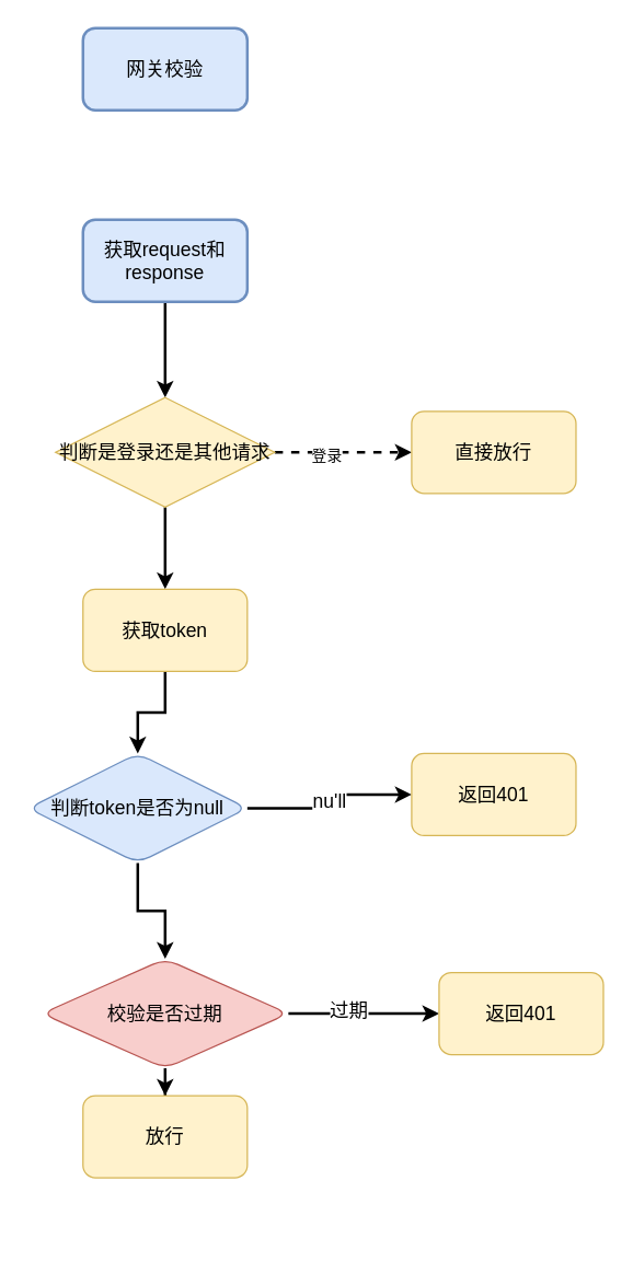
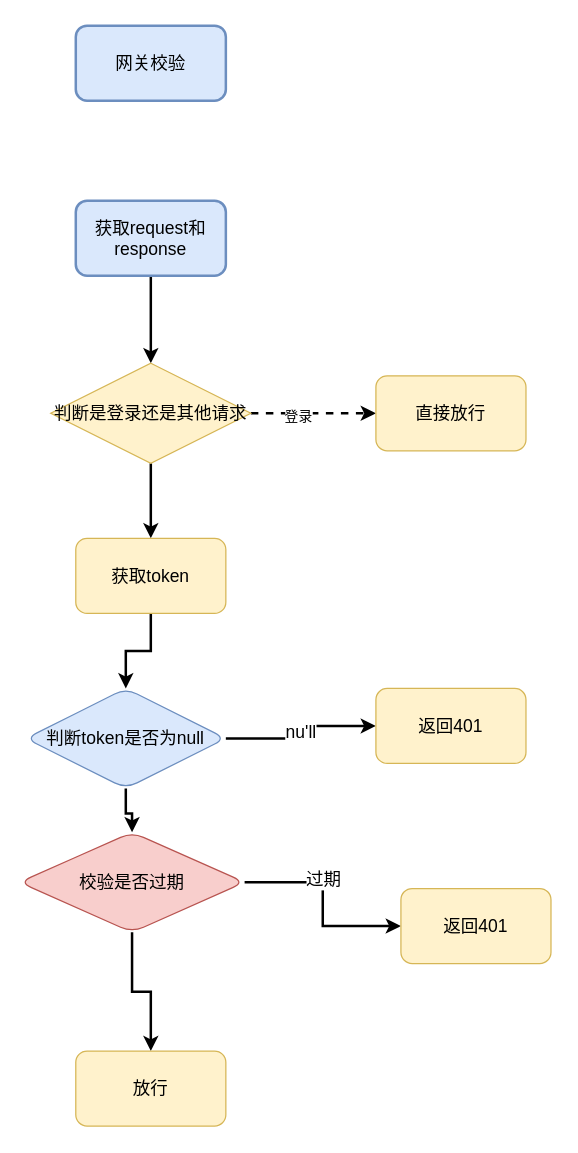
  <mxCell id="0" />
  <mxCell id="1" parent="0" />
  <mxCell id="2" value="网关校验" style="rounded=1;whiteSpace=wrap;html=1;strokeWidth=2;fontSize=14;fillColor=#dae8fc;strokeColor=#6c8ebf;" vertex="1" parent="1"><mxGeometry x="60" y="20" width="120" height="60" as="geometry" /></mxCell>
  <mxCell id="3" value="" style="edgeStyle=orthogonalEdgeStyle;rounded=0;orthogonalLoop=1;jettySize=auto;html=1;strokeWidth=2;" edge="1" parent="1" source="4"><mxGeometry relative="1" as="geometry"><mxPoint x="120" y="290" as="targetPoint" /></mxGeometry></mxCell>
  <mxCell id="4" value="获取request和&lt;br&gt;response" style="rounded=1;whiteSpace=wrap;html=1;strokeWidth=2;fontSize=14;fillColor=#dae8fc;strokeColor=#6c8ebf;" vertex="1" parent="1"><mxGeometry x="60" y="160" width="120" height="60" as="geometry" /></mxCell>
  <mxCell id="5" value="" style="edgeStyle=orthogonalEdgeStyle;rounded=0;orthogonalLoop=1;jettySize=auto;html=1;strokeWidth=2;dashed=1;" edge="1" parent="1" source="8" target="9"><mxGeometry relative="1" as="geometry" /></mxCell>
  <mxCell id="6" value="登录" style="edgeLabel;html=1;align=center;verticalAlign=middle;resizable=0;points=[];fontSize=11;fontFamily=Helvetica;fontColor=default;" vertex="1" connectable="0" parent="5"><mxGeometry x="-0.264" y="-2" relative="1" as="geometry"><mxPoint as="offset" /></mxGeometry></mxCell>
  <mxCell id="7" value="" style="edgeStyle=orthogonalEdgeStyle;shape=connector;rounded=0;orthogonalLoop=1;jettySize=auto;html=1;labelBackgroundColor=default;fontFamily=Helvetica;fontSize=11;fontColor=default;endArrow=classic;strokeColor=default;strokeWidth=2;" edge="1" parent="1" source="8" target="11"><mxGeometry relative="1" as="geometry" /></mxCell>
  <mxCell id="8" value="&lt;span style=&quot;font-size: 14px;&quot;&gt;判断是登录还是其他请求&lt;/span&gt;" style="rhombus;whiteSpace=wrap;html=1;fillColor=#fff2cc;strokeColor=#d6b656;" vertex="1" parent="1"><mxGeometry x="40" y="290" width="160" height="80" as="geometry" /></mxCell>
  <mxCell id="9" value="直接放行" style="rounded=1;whiteSpace=wrap;html=1;fillColor=#fff2cc;strokeColor=#d6b656;fontSize=14;" vertex="1" parent="1"><mxGeometry x="300" y="300" width="120" height="60" as="geometry" /></mxCell>
  <mxCell id="10" value="" style="edgeStyle=orthogonalEdgeStyle;shape=connector;rounded=0;orthogonalLoop=1;jettySize=auto;html=1;labelBackgroundColor=default;fontFamily=Helvetica;fontSize=14;fontColor=default;endArrow=classic;strokeColor=default;strokeWidth=2;" edge="1" parent="1" source="11" target="14"><mxGeometry relative="1" as="geometry" /></mxCell>
  <mxCell id="11" value="获取token" style="rounded=1;whiteSpace=wrap;html=1;fillColor=#fff2cc;strokeColor=#d6b656;fontSize=14;" vertex="1" parent="1"><mxGeometry x="60" y="430" width="120" height="60" as="geometry" /></mxCell>
  <mxCell id="12" value="nu'll" style="edgeStyle=orthogonalEdgeStyle;shape=connector;rounded=0;orthogonalLoop=1;jettySize=auto;html=1;labelBackgroundColor=default;fontFamily=Helvetica;fontSize=14;fontColor=default;endArrow=classic;strokeColor=default;strokeWidth=2;" edge="1" parent="1" source="14" target="15"><mxGeometry relative="1" as="geometry" /></mxCell>
  <mxCell id="13" value="" style="edgeStyle=orthogonalEdgeStyle;shape=connector;rounded=0;orthogonalLoop=1;jettySize=auto;html=1;labelBackgroundColor=default;fontFamily=Helvetica;fontSize=14;fontColor=default;endArrow=classic;strokeColor=default;strokeWidth=2;" edge="1" parent="1" source="14" target="19"><mxGeometry relative="1" as="geometry" /></mxCell>
  <mxCell id="14" value="判断token是否为null" style="rhombus;whiteSpace=wrap;html=1;fontSize=14;fillColor=#dae8fc;strokeColor=#6c8ebf;rounded=1;" vertex="1" parent="1"><mxGeometry x="20" y="550" width="160" height="80" as="geometry" /></mxCell>
  <mxCell id="15" value="返回401" style="whiteSpace=wrap;html=1;fontSize=14;fillColor=#fff2cc;strokeColor=#d6b656;rounded=1;" vertex="1" parent="1"><mxGeometry x="300" y="550" width="120" height="60" as="geometry" /></mxCell>
  <mxCell id="16" value="" style="edgeStyle=orthogonalEdgeStyle;shape=connector;rounded=0;orthogonalLoop=1;jettySize=auto;html=1;labelBackgroundColor=default;fontFamily=Helvetica;fontSize=14;fontColor=default;endArrow=classic;strokeColor=default;strokeWidth=2;" edge="1" parent="1" source="19" target="20"><mxGeometry relative="1" as="geometry" /></mxCell>
  <mxCell id="17" value="过期" style="edgeLabel;html=1;align=center;verticalAlign=middle;resizable=0;points=[];fontSize=14;fontFamily=Helvetica;fontColor=default;" vertex="1" connectable="0" parent="16"><mxGeometry x="-0.222" y="3" relative="1" as="geometry"><mxPoint as="offset" /></mxGeometry></mxCell>
  <mxCell id="18" value="" style="edgeStyle=orthogonalEdgeStyle;shape=connector;rounded=0;orthogonalLoop=1;jettySize=auto;html=1;labelBackgroundColor=default;fontFamily=Helvetica;fontSize=14;fontColor=default;endArrow=classic;strokeColor=default;strokeWidth=2;" edge="1" parent="1" source="19" target="21"><mxGeometry relative="1" as="geometry" /></mxCell>
- <mxCell id="19" value="校验是否过期" style="rhombus;whiteSpace=wrap;html=1;fontSize=14;fillColor=#f8cecc;strokeColor=#b85450;rounded=1;" vertex="1" parent="1"><mxGeometry x="30" y="700" width="180" height="80" as="geometry" /></mxCell>
+ <mxCell id="19" value="校验是否过期" style="rhombus;whiteSpace=wrap;html=1;fontSize=14;fillColor=#f8cecc;strokeColor=#b85450;rounded=1;" vertex="1" parent="1"><mxGeometry x="15" y="665" width="180" height="80" as="geometry" /></mxCell>
  <mxCell id="20" value="返回401" style="whiteSpace=wrap;html=1;fontSize=14;fillColor=#fff2cc;strokeColor=#d6b656;rounded=1;" vertex="1" parent="1"><mxGeometry x="320" y="710" width="120" height="60" as="geometry" /></mxCell>
- <mxCell id="21" value="放行" style="whiteSpace=wrap;html=1;fontSize=14;fillColor=#fff2cc;strokeColor=#d6b656;rounded=1;" vertex="1" parent="1"><mxGeometry x="60" y="800" width="120" height="60" as="geometry" /></mxCell>
+ <mxCell id="21" value="放行" style="whiteSpace=wrap;html=1;fontSize=14;fillColor=#fff2cc;strokeColor=#d6b656;rounded=1;" vertex="1" parent="1"><mxGeometry x="60" y="840" width="120" height="60" as="geometry" /></mxCell>
